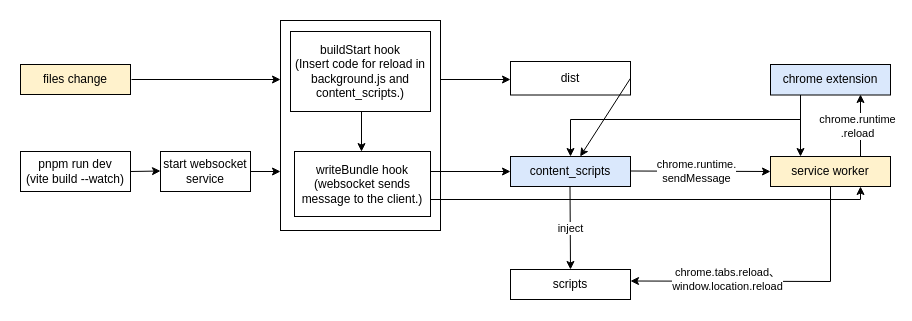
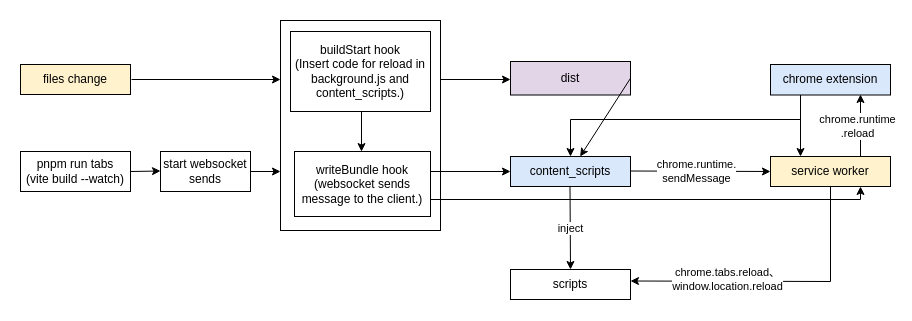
  <mxCell id="0" />
  <mxCell id="1" parent="0" />
  <mxCell id="2" value="files change" style="rounded=0;whiteSpace=wrap;html=1;fillColor=#fff2cc;" parent="1" vertex="1"><mxGeometry x="20" y="64" width="110" height="30" as="geometry" /></mxCell>
- <mxCell id="3" value="pnpm run dev&lt;br&gt;(vite build --watch)" style="rounded=0;whiteSpace=wrap;html=1;" parent="1" vertex="1"><mxGeometry x="20" y="151" width="110" height="40" as="geometry" /></mxCell>
+ <mxCell id="3" value="pnpm run tabs&lt;br&gt;(vite build --watch)" style="rounded=0;whiteSpace=wrap;html=1;" parent="1" vertex="1"><mxGeometry x="20" y="151" width="110" height="40" as="geometry" /></mxCell>
  <mxCell id="4" value="" style="endArrow=classic;html=1;rounded=0;" parent="1" edge="1"><mxGeometry relative="1" as="geometry"><mxPoint x="130" y="171" as="sourcePoint" /><mxPoint x="160" y="170.5" as="targetPoint" /></mxGeometry></mxCell>
- <mxCell id="5" value="start websocket&lt;br&gt;service" style="rounded=0;whiteSpace=wrap;html=1;" parent="1" vertex="1"><mxGeometry x="160" y="151" width="90" height="40" as="geometry" /></mxCell>
+ <mxCell id="5" value="start websocket&lt;br&gt;sends" style="rounded=0;whiteSpace=wrap;html=1;" parent="1" vertex="1"><mxGeometry x="160" y="151" width="90" height="40" as="geometry" /></mxCell>
  <mxCell id="6" value="" style="endArrow=classic;html=1;rounded=0;exitX=1;exitY=0.5;exitDx=0;exitDy=0;" parent="1" source="5" edge="1"><mxGeometry relative="1" as="geometry"><mxPoint x="271" y="170.91" as="sourcePoint" /><mxPoint x="280" y="171" as="targetPoint" /></mxGeometry></mxCell>
  <mxCell id="7" value="" style="rounded=0;whiteSpace=wrap;html=1;" parent="1" vertex="1"><mxGeometry x="280" y="20" width="160" height="210" as="geometry" /></mxCell>
  <mxCell id="8" value="buildStart hook&lt;br&gt;(Insert code for reload in background.js and content_scripts.)" style="rounded=0;whiteSpace=wrap;html=1;" parent="1" vertex="1"><mxGeometry x="290" y="31" width="140" height="80" as="geometry" /></mxCell>
  <mxCell id="9" value="" style="endArrow=classic;html=1;rounded=0;entryX=0.375;entryY=0.792;entryDx=0;entryDy=0;entryPerimeter=0;" parent="1" edge="1"><mxGeometry width="50" height="50" relative="1" as="geometry"><mxPoint x="361" y="111" as="sourcePoint" /><mxPoint x="361" y="151.08" as="targetPoint" /></mxGeometry></mxCell>
  <mxCell id="10" value="writeBundle hook&lt;br&gt;(websocket sends message to the client.)" style="rounded=0;whiteSpace=wrap;html=1;" parent="1" vertex="1"><mxGeometry x="294" y="151" width="136" height="65" as="geometry" /></mxCell>
- <mxCell id="11" value="dist" style="rounded=0;whiteSpace=wrap;html=1;" parent="1" vertex="1"><mxGeometry x="510" y="61" width="120" height="33.5" as="geometry" /></mxCell>
+ <mxCell id="11" value="dist" style="rounded=0;whiteSpace=wrap;html=1;fillColor=#e1d5e7;" parent="1" vertex="1"><mxGeometry x="510" y="61" width="120" height="33.5" as="geometry" /></mxCell>
  <mxCell id="12" value="" style="endArrow=classic;html=1;rounded=0;entryX=0;entryY=0.5;entryDx=0;entryDy=0;" parent="1" target="13" edge="1"><mxGeometry relative="1" as="geometry"><mxPoint x="430" y="171" as="sourcePoint" /><mxPoint x="470" y="171" as="targetPoint" /></mxGeometry></mxCell>
  <mxCell id="13" value="content_scripts" style="rounded=0;whiteSpace=wrap;html=1;fillColor=#dae8fc;" parent="1" vertex="1"><mxGeometry x="510" y="156" width="120" height="30" as="geometry" /></mxCell>
  <mxCell id="14" value="" style="endArrow=classic;html=1;rounded=0;" parent="1" edge="1"><mxGeometry relative="1" as="geometry"><mxPoint x="569.5" y="186" as="sourcePoint" /><mxPoint x="570" y="269" as="targetPoint" /></mxGeometry></mxCell>
  <mxCell id="15" value="inject" style="edgeLabel;resizable=0;html=1;align=center;verticalAlign=middle;" parent="14" connectable="0" vertex="1"><mxGeometry relative="1" as="geometry" /></mxCell>
  <mxCell id="16" value="" style="endArrow=classic;html=1;rounded=0;exitX=1;exitY=0.5;exitDx=0;exitDy=0;" parent="1" source="11" target="13" edge="1"><mxGeometry relative="1" as="geometry"><mxPoint x="640" y="78.5" as="sourcePoint" /><mxPoint x="710" y="78.5" as="targetPoint" /></mxGeometry></mxCell>
  <mxCell id="17" value="chrome extension" style="rounded=0;whiteSpace=wrap;html=1;fillColor=#dae8fc;" parent="1" vertex="1"><mxGeometry x="770" y="64" width="120" height="30.5" as="geometry" /></mxCell>
  <mxCell id="18" value="service worker" style="rounded=0;whiteSpace=wrap;html=1;fillColor=#fff2cc;" parent="1" vertex="1"><mxGeometry x="770" y="156" width="120" height="30" as="geometry" /></mxCell>
  <mxCell id="19" value="" style="endArrow=classic;html=1;rounded=0;" parent="1" edge="1"><mxGeometry relative="1" as="geometry"><mxPoint x="131" y="79" as="sourcePoint" /><mxPoint x="280" y="79" as="targetPoint" /></mxGeometry></mxCell>
  <mxCell id="20" value="" style="endArrow=classic;html=1;rounded=0;" parent="1" edge="1"><mxGeometry relative="1" as="geometry"><mxPoint x="440" y="79" as="sourcePoint" /><mxPoint x="510" y="79" as="targetPoint" /></mxGeometry></mxCell>
  <mxCell id="21" value="" style="endArrow=classic;html=1;rounded=0;" parent="1" edge="1"><mxGeometry relative="1" as="geometry"><mxPoint x="630" y="170.5" as="sourcePoint" /><mxPoint x="770" y="171" as="targetPoint" /></mxGeometry></mxCell>
  <mxCell id="22" value="chrome.runtime.&lt;br&gt;sendMessage" style="edgeLabel;resizable=0;html=1;align=center;verticalAlign=middle;" parent="21" connectable="0" vertex="1"><mxGeometry relative="1" as="geometry"><mxPoint x="-4" as="offset" /></mxGeometry></mxCell>
  <mxCell id="23" value="" style="endArrow=classic;html=1;rounded=0;entryX=0.25;entryY=0;entryDx=0;entryDy=0;" parent="1" target="18" edge="1"><mxGeometry width="50" height="50" relative="1" as="geometry"><mxPoint x="800" y="94.5" as="sourcePoint" /><mxPoint x="800" y="134.58" as="targetPoint" /></mxGeometry></mxCell>
  <mxCell id="24" value="" style="endArrow=classic;html=1;rounded=0;exitX=0.75;exitY=0;exitDx=0;exitDy=0;" parent="1" source="18" edge="1"><mxGeometry relative="1" as="geometry"><mxPoint x="860" y="149" as="sourcePoint" /><mxPoint x="860" y="94" as="targetPoint" /></mxGeometry></mxCell>
  <mxCell id="25" value="chrome.runtime&lt;br&gt;.reload" style="edgeLabel;resizable=0;html=1;align=center;verticalAlign=middle;" parent="24" connectable="0" vertex="1"><mxGeometry relative="1" as="geometry"><mxPoint x="-4" as="offset" /></mxGeometry></mxCell>
  <mxCell id="26" value="" style="endArrow=classic;html=1;rounded=0;entryX=0.75;entryY=1;entryDx=0;entryDy=0;" parent="1" target="18" edge="1"><mxGeometry relative="1" as="geometry"><mxPoint x="430" y="199" as="sourcePoint" /><mxPoint x="590" y="199" as="targetPoint" /><Array as="points"><mxPoint x="860" y="199" /></Array></mxGeometry></mxCell>
  <mxCell id="27" value="" style="endArrow=classic;html=1;rounded=0;entryX=0.5;entryY=0;entryDx=0;entryDy=0;" parent="1" target="13" edge="1"><mxGeometry width="50" height="50" relative="1" as="geometry"><mxPoint x="800" y="119" as="sourcePoint" /><mxPoint x="560" y="138.5" as="targetPoint" /><Array as="points"><mxPoint x="570" y="119" /></Array></mxGeometry></mxCell>
  <mxCell id="28" value="scripts" style="rounded=0;whiteSpace=wrap;html=1;" parent="1" vertex="1"><mxGeometry x="510" y="269" width="120" height="30" as="geometry" /></mxCell>
  <mxCell id="29" value="" style="endArrow=classic;html=1;rounded=0;" parent="1" edge="1"><mxGeometry width="50" height="50" relative="1" as="geometry"><mxPoint x="830" y="186" as="sourcePoint" /><mxPoint x="630" y="280.5" as="targetPoint" /><Array as="points"><mxPoint x="830" y="281" /></Array></mxGeometry></mxCell>
  <mxCell id="30" value="chrome.tabs.reload、&lt;br&gt;window.location.reload" style="edgeLabel;html=1;align=center;verticalAlign=middle;resizable=0;points=[];" parent="29" vertex="1" connectable="0"><mxGeometry x="0.479" y="-2" relative="1" as="geometry"><mxPoint x="19" as="offset" /></mxGeometry></mxCell>
